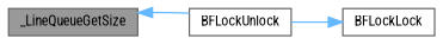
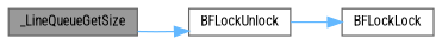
  digraph {
    fontname="Roboto Condensed"
    rankdir=LR
    node [color=grey40 fillcolor=white fontname="Roboto Condensed" fontsize=10 shape=box style=filled]
    edge [color=steelblue1 fontname="Roboto Condensed" fontsize=10 labelfontname=Helvetica labelfontsize=10 style=solid]
    n1 [color=gray40 fillcolor=grey60 fontcolor=black height=0.2 label=_LineQueueGetSize width=0.4]
    n2 [height=0.2 label=BFLockUnlock width=0.4]
    n3 [height=0.2 label=BFLockLock width=0.4]
-   n2 -> n1
+   n1 -> n2
    n2 -> n3
  }
